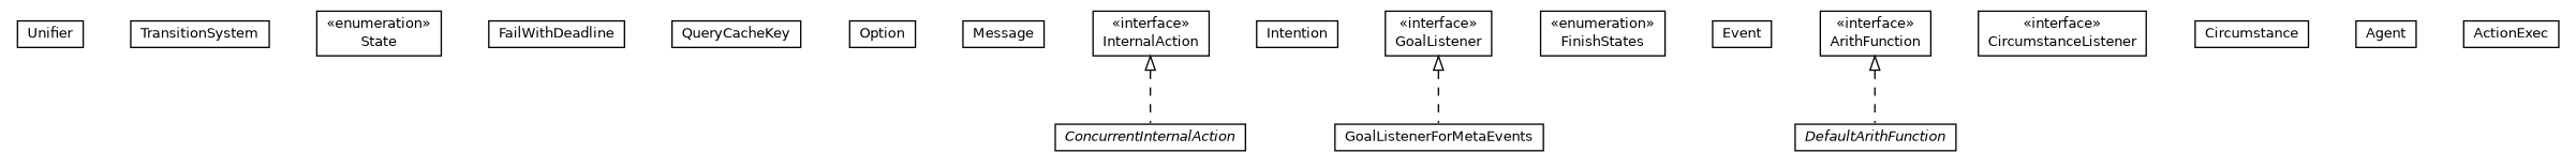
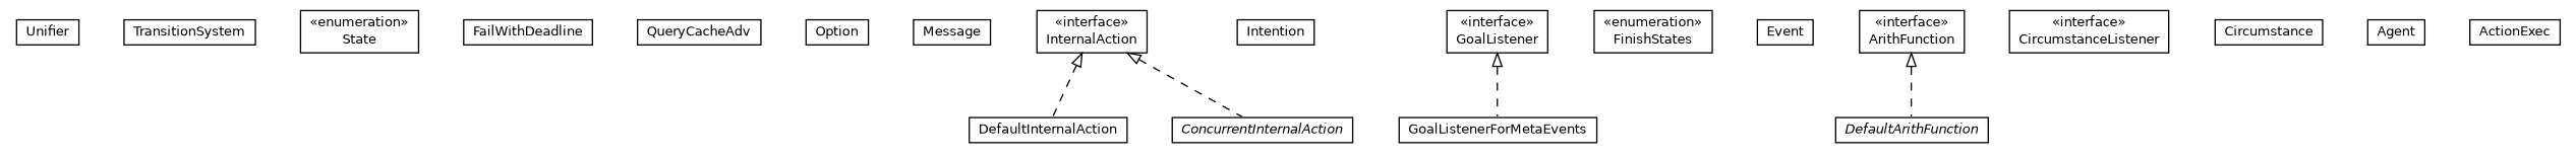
  digraph {
    nodesep=0.25
    ranksep=0.5
    node [fontcolor=black fontname=Helvetica fontsize=10.0 shape=plaintext]
    edge [arrowtail=empty dir=back fontname=Helvetica fontsize=10 headport=p labelfontname=Helvetica labelfontsize=10 style=dashed tailport=p]
    n1 [label=<<table title="jason.asSemantics.Unifier" border="0" cellborder="1" cellspacing="0" cellpadding="2" port="p" href="./Unifier.html"> 		<tr><td><table border="0" cellspacing="0" cellpadding="1"> <tr><td align="center" balign="center"> Unifier </td></tr> 		</table></td></tr> 		</table>>]
    n2 [label=<<table title="jason.asSemantics.TransitionSystem" border="0" cellborder="1" cellspacing="0" cellpadding="2" port="p" href="./TransitionSystem.html"> 		<tr><td><table border="0" cellspacing="0" cellpadding="1"> <tr><td align="center" balign="center"> TransitionSystem </td></tr> 		</table></td></tr> 		</table>>]
    n3 [label=<<table title="jason.asSemantics.TransitionSystem.State" border="0" cellborder="1" cellspacing="0" cellpadding="2" port="p" href="./TransitionSystem.State.html"> 		<tr><td><table border="0" cellspacing="0" cellpadding="1"> <tr><td align="center" balign="center"> &#171;enumeration&#187; </td></tr> <tr><td align="center" balign="center"> State </td></tr> 		</table></td></tr> 		</table>>]
    n4 [label=<<table title="jason.asSemantics.TransitionSystem.FailWithDeadline" border="0" cellborder="1" cellspacing="0" cellpadding="2" port="p" href="./TransitionSystem.FailWithDeadline.html"> 		<tr><td><table border="0" cellspacing="0" cellpadding="1"> <tr><td align="center" balign="center"> FailWithDeadline </td></tr> 		</table></td></tr> 		</table>>]
-   n5 [label=<<table title="jason.asSemantics.QueryCacheKey" border="0" cellborder="1" cellspacing="0" cellpadding="2" port="p" href="./QueryCacheKey.html"> 		<tr><td><table border="0" cellspacing="0" cellpadding="1"> <tr><td align="center" balign="center"> QueryCacheKey </td></tr> 		</table></td></tr> 		</table>>]
+   n6 [label=<<table title="jason.asSemantics.QueryCacheAdv" border="0" cellborder="1" cellspacing="0" cellpadding="2" port="p" href="./QueryCacheAdv.html"> 		<tr><td><table border="0" cellspacing="0" cellpadding="1"> <tr><td align="center" balign="center"> QueryCacheAdv </td></tr> 		</table></td></tr> 		</table>>]
    n7 [label=<<table title="jason.asSemantics.Option" border="0" cellborder="1" cellspacing="0" cellpadding="2" port="p" href="./Option.html"> 		<tr><td><table border="0" cellspacing="0" cellpadding="1"> <tr><td align="center" balign="center"> Option </td></tr> 		</table></td></tr> 		</table>>]
    n8 [label=<<table title="jason.asSemantics.Message" border="0" cellborder="1" cellspacing="0" cellpadding="2" port="p" href="./Message.html"> 		<tr><td><table border="0" cellspacing="0" cellpadding="1"> <tr><td align="center" balign="center"> Message </td></tr> 		</table></td></tr> 		</table>>]
    n9 [label=<<table title="jason.asSemantics.InternalAction" border="0" cellborder="1" cellspacing="0" cellpadding="2" port="p" href="./InternalAction.html"> 		<tr><td><table border="0" cellspacing="0" cellpadding="1"> <tr><td align="center" balign="center"> &#171;interface&#187; </td></tr> <tr><td align="center" balign="center"> InternalAction </td></tr> 		</table></td></tr> 		</table>>]
+   n10 [label=<<table title="jason.asSemantics.DefaultInternalAction" border="0" cellborder="1" cellspacing="0" cellpadding="2" port="p" href="./DefaultInternalAction.html"> 		<tr><td><table border="0" cellspacing="0" cellpadding="1"> <tr><td align="center" balign="center"> DefaultInternalAction </td></tr> 		</table></td></tr> 		</table>>]
    n11 [label=<<table title="jason.asSemantics.ConcurrentInternalAction" border="0" cellborder="1" cellspacing="0" cellpadding="2" port="p" href="./ConcurrentInternalAction.html"> 		<tr><td><table border="0" cellspacing="0" cellpadding="1"> <tr><td align="center" balign="center"><font face="Helvetica-Oblique"> ConcurrentInternalAction </font></td></tr> 		</table></td></tr> 		</table>>]
    n12 [label=<<table title="jason.asSemantics.Intention" border="0" cellborder="1" cellspacing="0" cellpadding="2" port="p" href="./Intention.html"> 		<tr><td><table border="0" cellspacing="0" cellpadding="1"> <tr><td align="center" balign="center"> Intention </td></tr> 		</table></td></tr> 		</table>>]
    n13 [label=<<table title="jason.asSemantics.GoalListenerForMetaEvents" border="0" cellborder="1" cellspacing="0" cellpadding="2" port="p" href="./GoalListenerForMetaEvents.html"> 		<tr><td><table border="0" cellspacing="0" cellpadding="1"> <tr><td align="center" balign="center"> GoalListenerForMetaEvents </td></tr> 		</table></td></tr> 		</table>>]
    n14 [label=<<table title="jason.asSemantics.GoalListener" border="0" cellborder="1" cellspacing="0" cellpadding="2" port="p" href="./GoalListener.html"> 		<tr><td><table border="0" cellspacing="0" cellpadding="1"> <tr><td align="center" balign="center"> &#171;interface&#187; </td></tr> <tr><td align="center" balign="center"> GoalListener </td></tr> 		</table></td></tr> 		</table>>]
    n15 [label=<<table title="jason.asSemantics.GoalListener.FinishStates" border="0" cellborder="1" cellspacing="0" cellpadding="2" port="p" href="./GoalListener.FinishStates.html"> 		<tr><td><table border="0" cellspacing="0" cellpadding="1"> <tr><td align="center" balign="center"> &#171;enumeration&#187; </td></tr> <tr><td align="center" balign="center"> FinishStates </td></tr> 		</table></td></tr> 		</table>>]
    n16 [label=<<table title="jason.asSemantics.Event" border="0" cellborder="1" cellspacing="0" cellpadding="2" port="p" href="./Event.html"> 		<tr><td><table border="0" cellspacing="0" cellpadding="1"> <tr><td align="center" balign="center"> Event </td></tr> 		</table></td></tr> 		</table>>]
    n17 [label=<<table title="jason.asSemantics.DefaultArithFunction" border="0" cellborder="1" cellspacing="0" cellpadding="2" port="p" href="./DefaultArithFunction.html"> 		<tr><td><table border="0" cellspacing="0" cellpadding="1"> <tr><td align="center" balign="center"><font face="Helvetica-Oblique"> DefaultArithFunction </font></td></tr> 		</table></td></tr> 		</table>>]
    n18 [label=<<table title="jason.asSemantics.CircumstanceListener" border="0" cellborder="1" cellspacing="0" cellpadding="2" port="p" href="./CircumstanceListener.html"> 		<tr><td><table border="0" cellspacing="0" cellpadding="1"> <tr><td align="center" balign="center"> &#171;interface&#187; </td></tr> <tr><td align="center" balign="center"> CircumstanceListener </td></tr> 		</table></td></tr> 		</table>>]
    n19 [label=<<table title="jason.asSemantics.Circumstance" border="0" cellborder="1" cellspacing="0" cellpadding="2" port="p" href="./Circumstance.html"> 		<tr><td><table border="0" cellspacing="0" cellpadding="1"> <tr><td align="center" balign="center"> Circumstance </td></tr> 		</table></td></tr> 		</table>>]
    n20 [label=<<table title="jason.asSemantics.ArithFunction" border="0" cellborder="1" cellspacing="0" cellpadding="2" port="p" href="./ArithFunction.html"> 		<tr><td><table border="0" cellspacing="0" cellpadding="1"> <tr><td align="center" balign="center"> &#171;interface&#187; </td></tr> <tr><td align="center" balign="center"> ArithFunction </td></tr> 		</table></td></tr> 		</table>>]
    n21 [label=<<table title="jason.asSemantics.Agent" border="0" cellborder="1" cellspacing="0" cellpadding="2" port="p" href="./Agent.html"> 		<tr><td><table border="0" cellspacing="0" cellpadding="1"> <tr><td align="center" balign="center"> Agent </td></tr> 		</table></td></tr> 		</table>>]
    n22 [label=<<table title="jason.asSemantics.ActionExec" border="0" cellborder="1" cellspacing="0" cellpadding="2" port="p" href="./ActionExec.html"> 		<tr><td><table border="0" cellspacing="0" cellpadding="1"> <tr><td align="center" balign="center"> ActionExec </td></tr> 		</table></td></tr> 		</table>>]
+   n9 -> n10
    n9 -> n11
    n14 -> n13
    n20 -> n17
  }
